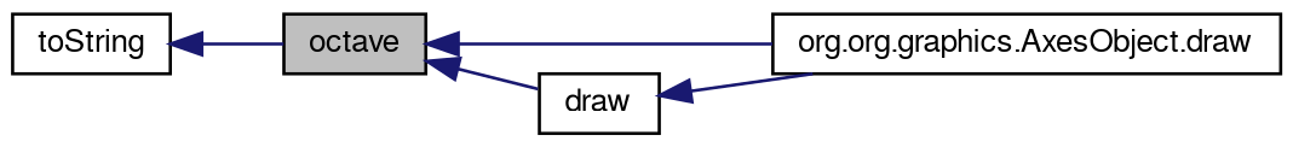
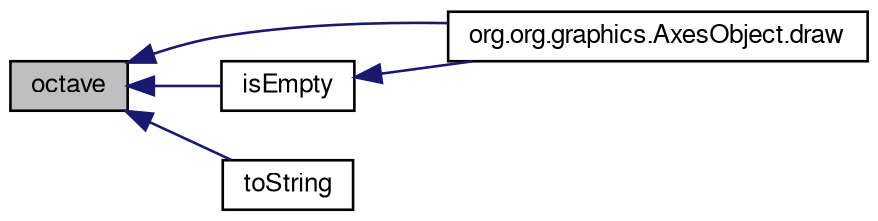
  digraph {
    rankdir=LR
    node [color=black fillcolor=white fontname=FreeSans fontsize=10 shape=record style=filled]
    edge [color=midnightblue dir=back fontname=FreeSans fontsize=10 labelfontname=FreeSans labelfontsize=10 style=solid]
    n1 [fillcolor=grey75 fontcolor=black height=0.2 label=octave width=0.4]
    n2 [height=0.2 label="org.org.graphics.AxesObject.draw" width=0.4]
-   n3 [height=0.2 label=draw width=0.4]
+   n3 [height=0.2 label=isEmpty width=0.4]
    n4 [height=0.2 label=toString width=0.4]
    n1 -> n2
    n1 -> n3
-   n4 -> n1
+   n1 -> n4
    n3 -> n2
  }
